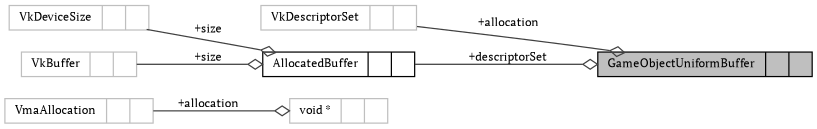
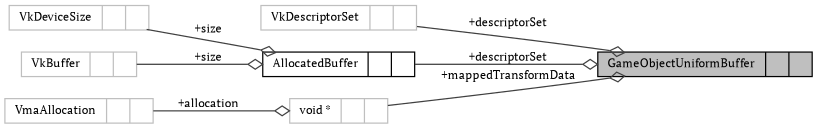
  digraph {
    fontname="PT Serif"
    rankdir=LR
    node [color=grey75 fillcolor=white fontname="PT Serif" fontsize=10 shape=record style=filled]
    edge [arrowhead=odiamond color=grey25 fontname="PT Serif" fontsize=10 labelfontname=Helvetica labelfontsize=10 style=solid]
    n1 [color=black fillcolor=grey75 fontcolor=black height=0.2 label="{GameObjectUniformBuffer\n||}" width=0.4]
    n2 [height=0.2 label="{VkDescriptorSet\n||}" width=0.4]
    n3 [color=black height=0.2 label="{AllocatedBuffer\n||}" width=0.4]
    n4 [height=0.2 label="{VmaAllocation\n||}" width=0.4]
    n5 [height=0.2 label="{void *\n||}" width=0.4]
    n6 [height=0.2 label="{VkDeviceSize\n||}" width=0.4]
    n7 [height=0.2 label="{VkBuffer\n||}" width=0.4]
-   n2 -> n1 [label=" +allocation"]
+   n2 -> n1 [label=" +descriptorSet"]
    n3 -> n1 [label=" +descriptorSet"]
    n4 -> n5 [label=" +allocation"]
+   n5 -> n1 [label=" +mappedTransformData"]
    n6 -> n3 [label=" +size"]
    n7 -> n3 [label=" +size"]
  }
